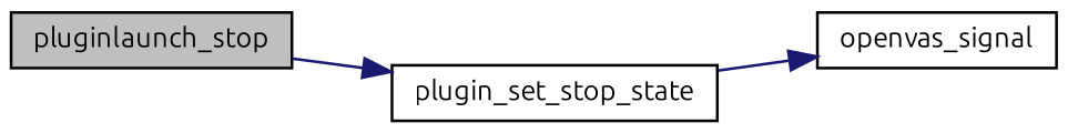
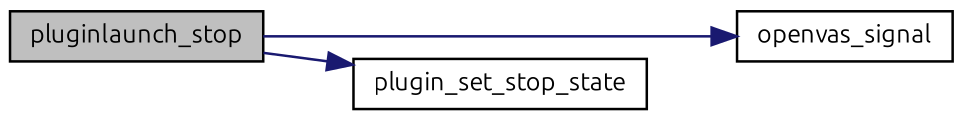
  digraph {
    fontname=Ubuntu
    rankdir=LR
    node [color=black fontname=Ubuntu fontsize=10 shape=record]
    edge [color=midnightblue fontname=Ubuntu fontsize=10 labelfontname=FreeSans labelfontsize=10 style=solid]
    n1 [fillcolor=grey75 fontcolor=black height=0.2 label=pluginlaunch_stop style=filled width=0.4]
    n2 [height=0.2 label=openvas_signal width=0.4]
    n3 [height=0.2 label=plugin_set_stop_state width=0.4]
-   n3 -> n2
+   n1 -> n2
    n1 -> n3
  }
